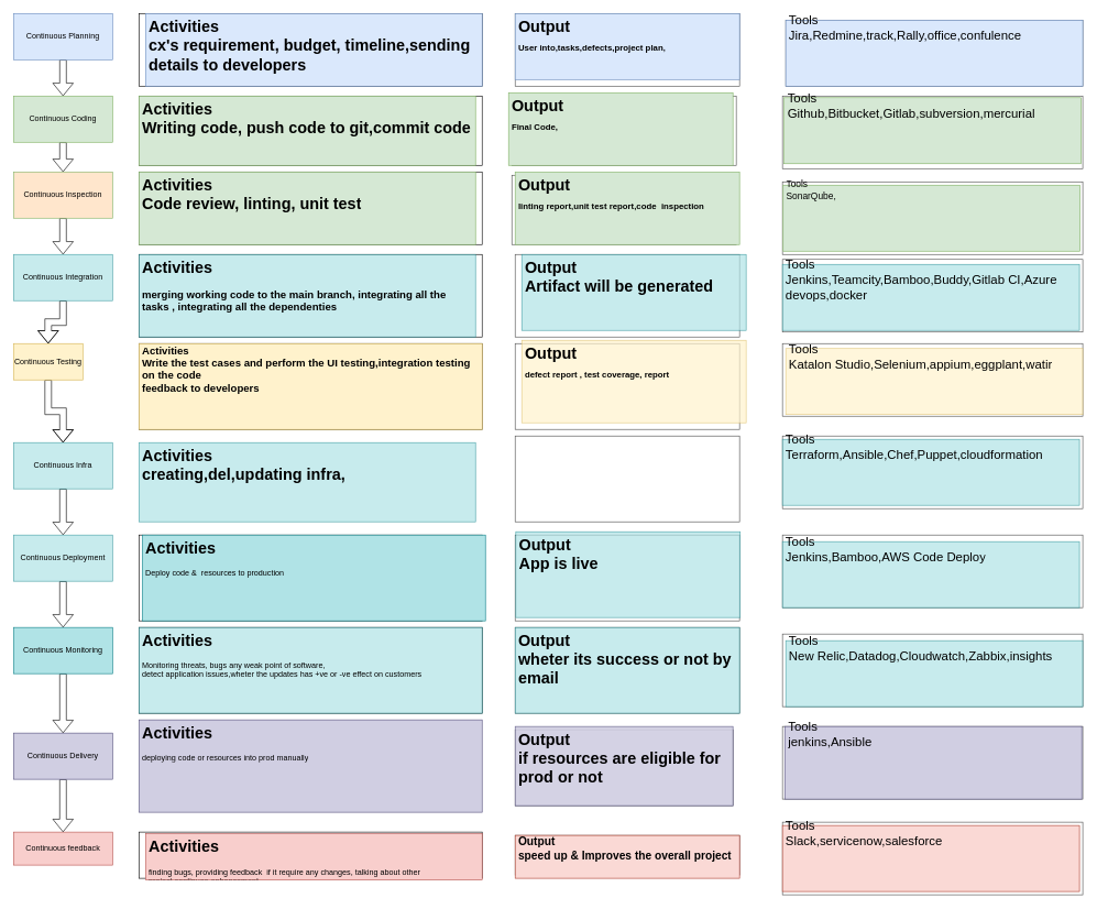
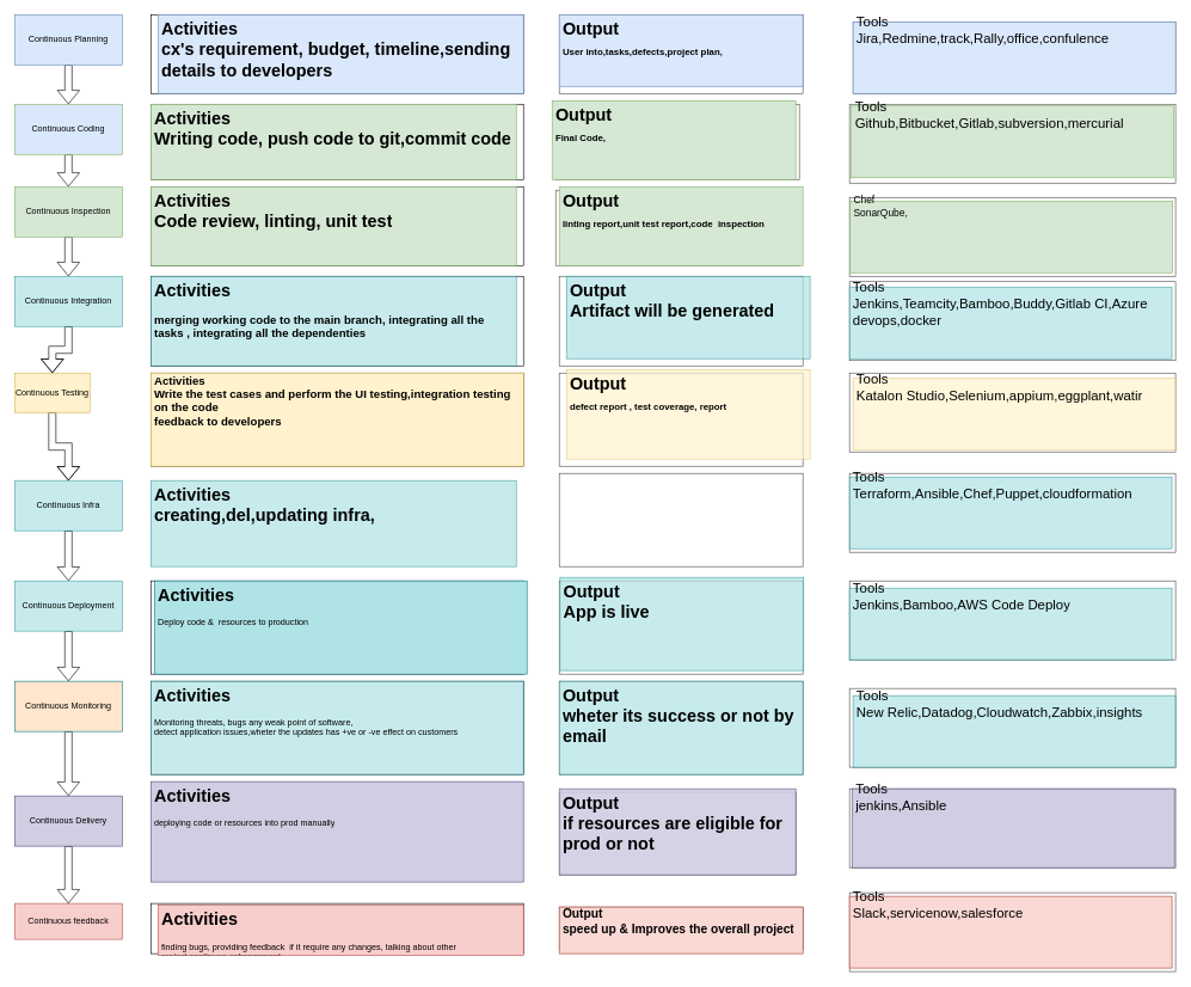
  <mxCell id="0" />
  <mxCell id="1" parent="0" />
  <mxCell id="2" style="edgeStyle=orthogonalEdgeStyle;shape=flexArrow;rounded=0;orthogonalLoop=1;jettySize=auto;html=1;exitX=0.5;exitY=1;exitDx=0;exitDy=0;entryX=0.5;entryY=0;entryDx=0;entryDy=0;" parent="1" source="3" target="5" edge="1"><mxGeometry relative="1" as="geometry" /></mxCell>
  <mxCell id="3" value="Continuous Planning" style="rounded=0;whiteSpace=wrap;html=1;fillColor=#dae8fc;strokeColor=#6c8ebf;" parent="1" vertex="1"><mxGeometry x="20" y="20" width="150" height="70" as="geometry" /></mxCell>
  <mxCell id="4" style="edgeStyle=orthogonalEdgeStyle;shape=flexArrow;rounded=0;orthogonalLoop=1;jettySize=auto;html=1;exitX=0.5;exitY=1;exitDx=0;exitDy=0;entryX=0.5;entryY=0;entryDx=0;entryDy=0;" parent="1" source="5" target="7" edge="1"><mxGeometry relative="1" as="geometry" /></mxCell>
- <mxCell id="5" value="Continuous&amp;nbsp;Coding" style="rounded=0;whiteSpace=wrap;html=1;fillColor=#d5e8d4;strokeColor=#82b366;" parent="1" vertex="1"><mxGeometry x="20" y="145" width="150" height="70" as="geometry" /></mxCell>
+ <mxCell id="5" value="Continuous&amp;nbsp;Coding" style="rounded=0;whiteSpace=wrap;html=1;fillColor=#dae8fc;strokeColor=#82b366;" parent="1" vertex="1"><mxGeometry x="20" y="145" width="150" height="70" as="geometry" /></mxCell>
  <mxCell id="6" style="edgeStyle=orthogonalEdgeStyle;shape=flexArrow;rounded=0;orthogonalLoop=1;jettySize=auto;html=1;exitX=0.5;exitY=1;exitDx=0;exitDy=0;entryX=0.5;entryY=0;entryDx=0;entryDy=0;" parent="1" source="7" target="20" edge="1"><mxGeometry relative="1" as="geometry" /></mxCell>
- <mxCell id="7" value="Continuous&amp;nbsp;Inspection" style="rounded=0;whiteSpace=wrap;html=1;fillColor=#ffe6cc;strokeColor=#82b366;" parent="1" vertex="1"><mxGeometry x="20" y="260" width="150" height="70" as="geometry" /></mxCell>
+ <mxCell id="7" value="Continuous&amp;nbsp;Inspection" style="rounded=0;whiteSpace=wrap;html=1;fillColor=#d5e8d4;strokeColor=#82b366;" parent="1" vertex="1"><mxGeometry x="20" y="260" width="150" height="70" as="geometry" /></mxCell>
  <mxCell id="8" value="Continuous&amp;nbsp;feedback" style="rounded=0;whiteSpace=wrap;html=1;fillColor=#f8cecc;strokeColor=#b85450;" parent="1" vertex="1"><mxGeometry x="20" y="1260" width="150" height="50" as="geometry" /></mxCell>
  <mxCell id="9" style="edgeStyle=orthogonalEdgeStyle;shape=flexArrow;rounded=0;orthogonalLoop=1;jettySize=auto;html=1;exitX=0.5;exitY=1;exitDx=0;exitDy=0;entryX=0.5;entryY=0;entryDx=0;entryDy=0;" parent="1" source="10" target="8" edge="1"><mxGeometry relative="1" as="geometry" /></mxCell>
  <mxCell id="10" value="Continuous&amp;nbsp;Delivery" style="rounded=0;whiteSpace=wrap;html=1;fillColor=#d0cee2;strokeColor=#56517e;" parent="1" vertex="1"><mxGeometry x="20" y="1110" width="150" height="70" as="geometry" /></mxCell>
  <mxCell id="11" style="edgeStyle=orthogonalEdgeStyle;shape=flexArrow;rounded=0;orthogonalLoop=1;jettySize=auto;html=1;exitX=0.5;exitY=1;exitDx=0;exitDy=0;entryX=0.5;entryY=0;entryDx=0;entryDy=0;" parent="1" source="12" target="10" edge="1"><mxGeometry relative="1" as="geometry" /></mxCell>
- <mxCell id="12" value="Continuous&amp;nbsp;Monitoring" style="rounded=0;whiteSpace=wrap;html=1;fillColor=#b0e3e6;strokeColor=#0e8088;" parent="1" vertex="1"><mxGeometry x="20" y="950" width="150" height="70" as="geometry" /></mxCell>
+ <mxCell id="12" value="Continuous&amp;nbsp;Monitoring" style="rounded=0;whiteSpace=wrap;html=1;fillColor=#ffe6cc;strokeColor=#0e8088;" parent="1" vertex="1"><mxGeometry x="20" y="950" width="150" height="70" as="geometry" /></mxCell>
  <mxCell id="13" style="edgeStyle=orthogonalEdgeStyle;shape=flexArrow;rounded=0;orthogonalLoop=1;jettySize=auto;html=1;exitX=0.5;exitY=1;exitDx=0;exitDy=0;entryX=0.5;entryY=0;entryDx=0;entryDy=0;" parent="1" source="14" target="12" edge="1"><mxGeometry relative="1" as="geometry" /></mxCell>
  <mxCell id="14" value="Continuous&amp;nbsp;Deployment" style="rounded=0;whiteSpace=wrap;html=1;fillColor=#b0e3e6;strokeColor=#0e8088;opacity=70;" parent="1" vertex="1"><mxGeometry x="20" y="810" width="150" height="70" as="geometry" /></mxCell>
  <mxCell id="15" style="edgeStyle=orthogonalEdgeStyle;shape=flexArrow;rounded=0;orthogonalLoop=1;jettySize=auto;html=1;exitX=0.5;exitY=1;exitDx=0;exitDy=0;entryX=0.5;entryY=0;entryDx=0;entryDy=0;" parent="1" source="16" target="14" edge="1"><mxGeometry relative="1" as="geometry" /></mxCell>
  <mxCell id="16" value="Continuous&amp;nbsp;Infra" style="rounded=0;whiteSpace=wrap;html=1;fillColor=#b0e3e6;strokeColor=#0e8088;opacity=70;" parent="1" vertex="1"><mxGeometry x="20" y="670" width="150" height="70" as="geometry" /></mxCell>
  <mxCell id="17" style="edgeStyle=orthogonalEdgeStyle;shape=flexArrow;rounded=0;orthogonalLoop=1;jettySize=auto;html=1;exitX=0.5;exitY=1;exitDx=0;exitDy=0;entryX=0.5;entryY=0;entryDx=0;entryDy=0;" parent="1" source="18" target="16" edge="1"><mxGeometry relative="1" as="geometry" /></mxCell>
  <mxCell id="18" value="Continuous&amp;nbsp;Testing" style="rounded=0;whiteSpace=wrap;html=1;fillColor=#fff2cc;strokeColor=#d6b656;" parent="1" vertex="1"><mxGeometry x="20" y="520" width="105" height="55" as="geometry" /></mxCell>
  <mxCell id="19" style="edgeStyle=orthogonalEdgeStyle;shape=flexArrow;rounded=0;orthogonalLoop=1;jettySize=auto;html=1;exitX=0.5;exitY=1;exitDx=0;exitDy=0;entryX=0.5;entryY=0;entryDx=0;entryDy=0;" parent="1" source="20" target="18" edge="1"><mxGeometry relative="1" as="geometry" /></mxCell>
  <mxCell id="20" value="Continuous&amp;nbsp;Integration" style="rounded=0;whiteSpace=wrap;html=1;fillColor=#b0e3e6;strokeColor=#0e8088;opacity=70;" parent="1" vertex="1"><mxGeometry x="20" y="385" width="150" height="70" as="geometry" /></mxCell>
  <mxCell id="21" value="" style="rounded=0;whiteSpace=wrap;html=1;" parent="1" vertex="1"><mxGeometry x="210" y="20" width="520" height="110" as="geometry" /></mxCell>
  <mxCell id="22" value="" style="rounded=0;whiteSpace=wrap;html=1;" parent="1" vertex="1"><mxGeometry x="210" y="145" width="520" height="105" as="geometry" /></mxCell>
  <mxCell id="23" value="" style="rounded=0;whiteSpace=wrap;html=1;" parent="1" vertex="1"><mxGeometry x="210" y="1260" width="520" height="70" as="geometry" /></mxCell>
  <mxCell id="24" value="" style="rounded=0;whiteSpace=wrap;html=1;" parent="1" vertex="1"><mxGeometry x="210" y="950" width="520" height="130" as="geometry" /></mxCell>
  <mxCell id="25" value="" style="rounded=0;whiteSpace=wrap;html=1;" parent="1" vertex="1"><mxGeometry x="210" y="810" width="520" height="130" as="geometry" /></mxCell>
  <mxCell id="26" value="" style="rounded=0;whiteSpace=wrap;html=1;" parent="1" vertex="1"><mxGeometry x="210" y="520" width="520" height="130" as="geometry" /></mxCell>
  <mxCell id="27" value="" style="rounded=0;whiteSpace=wrap;html=1;" parent="1" vertex="1"><mxGeometry x="210" y="385" width="520" height="125" as="geometry" /></mxCell>
  <mxCell id="28" value="" style="rounded=0;whiteSpace=wrap;html=1;" parent="1" vertex="1"><mxGeometry x="210" y="260" width="520" height="110" as="geometry" /></mxCell>
  <mxCell id="29" value="&lt;h1&gt;Activities&lt;br&gt;cx's requirement, budget, timeline,sending details to developers&lt;/h1&gt;" style="text;html=1;strokeColor=#6c8ebf;fillColor=#dae8fc;spacing=5;spacingTop=-20;whiteSpace=wrap;overflow=hidden;rounded=0;" parent="1" vertex="1"><mxGeometry x="220" y="20" width="510" height="110" as="geometry" /></mxCell>
  <mxCell id="30" value="&lt;h1&gt;Activities&amp;nbsp;&lt;br&gt;Writing code, push code to git,commit code&lt;/h1&gt;" style="text;html=1;strokeColor=#82b366;fillColor=#d5e8d4;spacing=5;spacingTop=-20;whiteSpace=wrap;overflow=hidden;rounded=0;" parent="1" vertex="1"><mxGeometry x="210" y="145" width="510" height="105" as="geometry" /></mxCell>
  <mxCell id="31" value="&lt;h1&gt;Activities&lt;br&gt;Code review, linting, unit test&lt;/h1&gt;" style="text;html=1;strokeColor=#82b366;fillColor=#d5e8d4;spacing=5;spacingTop=-20;whiteSpace=wrap;overflow=hidden;rounded=0;" parent="1" vertex="1"><mxGeometry x="210" y="260" width="510" height="110" as="geometry" /></mxCell>
  <mxCell id="32" value="&lt;h1&gt;Activities&lt;/h1&gt;&lt;h1 style=&quot;font-size: 16px;&quot;&gt;merging working code to the main branch, integrating all the tasks , integrating all the dependenties&lt;/h1&gt;" style="text;html=1;strokeColor=#0e8088;fillColor=#b0e3e6;spacing=5;spacingTop=-20;whiteSpace=wrap;overflow=hidden;rounded=0;opacity=70;" parent="1" vertex="1"><mxGeometry x="210" y="385" width="510" height="125" as="geometry" /></mxCell>
  <mxCell id="33" value="&lt;h1 style=&quot;font-size: 16px;&quot;&gt;Activities&lt;br&gt;Write the test cases and perform the UI testing,integration testing on the code&lt;br style=&quot;&quot;&gt;feedback to developers&lt;/h1&gt;" style="text;html=1;strokeColor=#d6b656;fillColor=#fff2cc;spacing=5;spacingTop=-20;whiteSpace=wrap;overflow=hidden;rounded=0;" parent="1" vertex="1"><mxGeometry x="210" y="520" width="520" height="130" as="geometry" /></mxCell>
  <mxCell id="34" value="&lt;h1&gt;Activities&lt;/h1&gt;&lt;div&gt;Monitoring threats, bugs any weak point of software,&lt;/div&gt;detect application issues,wheter the updates has +ve or -ve effect on customers" style="text;html=1;strokeColor=#0e8088;fillColor=#b0e3e6;spacing=5;spacingTop=-20;whiteSpace=wrap;overflow=hidden;rounded=0;opacity=70;" parent="1" vertex="1"><mxGeometry x="210" y="950" width="520" height="130" as="geometry" /></mxCell>
  <mxCell id="35" value="&lt;h1&gt;Activities&lt;br&gt;creating,del,updating infra,&amp;nbsp;&lt;/h1&gt;" style="text;html=1;strokeColor=#0e8088;fillColor=#b0e3e6;spacing=5;spacingTop=-20;whiteSpace=wrap;overflow=hidden;rounded=0;opacity=70;" parent="1" vertex="1"><mxGeometry x="210" y="670" width="510" height="120" as="geometry" /></mxCell>
  <mxCell id="36" value="&lt;h1&gt;Activities&lt;/h1&gt;&lt;div&gt;Deploy code &amp;amp;&amp;nbsp; resources to production&lt;br&gt;&lt;br&gt;&lt;/div&gt;" style="text;html=1;strokeColor=#0e8088;fillColor=#b0e3e6;spacing=5;spacingTop=-20;whiteSpace=wrap;overflow=hidden;rounded=0;" parent="1" vertex="1"><mxGeometry x="215" y="810" width="520" height="130" as="geometry" /></mxCell>
  <mxCell id="37" value="&lt;h1&gt;Activities&lt;/h1&gt;&lt;div&gt;deploying code or resources into prod manually&lt;/div&gt;" style="text;html=1;strokeColor=#56517e;fillColor=#d0cee2;spacing=5;spacingTop=-20;whiteSpace=wrap;overflow=hidden;rounded=0;" parent="1" vertex="1"><mxGeometry x="210" y="1090" width="520" height="140" as="geometry" /></mxCell>
  <mxCell id="38" value="&lt;h1&gt;Activities&lt;/h1&gt;&lt;div&gt;finding bugs, providing feedback&amp;nbsp; if it require any changes, talking about other project,continues enhancement&lt;/div&gt;" style="text;html=1;strokeColor=#b85450;fillColor=#f8cecc;spacing=5;spacingTop=-20;whiteSpace=wrap;overflow=hidden;rounded=0;" parent="1" vertex="1"><mxGeometry x="220" y="1262.5" width="510" height="70" as="geometry" /></mxCell>
  <mxCell id="39" value="" style="rounded=0;whiteSpace=wrap;html=1;opacity=70;" parent="1" vertex="1"><mxGeometry x="780" y="20" width="340" height="110" as="geometry" /></mxCell>
  <mxCell id="40" value="&lt;h1&gt;Output&lt;br&gt;&lt;font style=&quot;font-size: 13px;&quot;&gt;User into,tasks,defects,project plan,&lt;/font&gt;&lt;/h1&gt;" style="text;html=1;strokeColor=#6c8ebf;fillColor=#dae8fc;spacing=5;spacingTop=-20;whiteSpace=wrap;overflow=hidden;rounded=0;" parent="1" vertex="1"><mxGeometry x="780" y="20" width="340" height="100" as="geometry" /></mxCell>
  <mxCell id="41" value="" style="rounded=0;whiteSpace=wrap;html=1;fontSize=13;opacity=70;" parent="1" vertex="1"><mxGeometry x="775" y="145" width="340" height="105" as="geometry" /></mxCell>
  <mxCell id="42" value="" style="rounded=0;whiteSpace=wrap;html=1;fontSize=13;opacity=70;" parent="1" vertex="1"><mxGeometry x="775" y="265" width="340" height="105" as="geometry" /></mxCell>
  <mxCell id="43" value="" style="rounded=0;whiteSpace=wrap;html=1;fontSize=13;opacity=70;" parent="1" vertex="1"><mxGeometry x="780" y="660" width="340" height="130" as="geometry" /></mxCell>
  <mxCell id="44" value="" style="rounded=0;whiteSpace=wrap;html=1;fontSize=13;opacity=70;" parent="1" vertex="1"><mxGeometry x="780" y="810" width="340" height="130" as="geometry" /></mxCell>
  <mxCell id="45" value="" style="rounded=0;whiteSpace=wrap;html=1;fontSize=13;opacity=70;" parent="1" vertex="1"><mxGeometry x="780" y="1265" width="340" height="60" as="geometry" /></mxCell>
  <mxCell id="46" value="" style="rounded=0;whiteSpace=wrap;html=1;fontSize=13;opacity=70;" parent="1" vertex="1"><mxGeometry x="780" y="950" width="340" height="130" as="geometry" /></mxCell>
  <mxCell id="47" value="" style="rounded=0;whiteSpace=wrap;html=1;fontSize=13;opacity=70;" parent="1" vertex="1"><mxGeometry x="780" y="1105" width="330" height="115" as="geometry" /></mxCell>
  <mxCell id="48" value="" style="rounded=0;whiteSpace=wrap;html=1;fontSize=13;opacity=70;" parent="1" vertex="1"><mxGeometry x="780" y="520" width="340" height="130" as="geometry" /></mxCell>
  <mxCell id="49" value="" style="rounded=0;whiteSpace=wrap;html=1;fontSize=13;opacity=70;" parent="1" vertex="1"><mxGeometry x="780" y="385" width="340" height="125" as="geometry" /></mxCell>
  <mxCell id="50" value="&lt;h1&gt;Output&lt;br&gt;&lt;span style=&quot;font-size: 13px;&quot;&gt;Final Code,&lt;/span&gt;&lt;/h1&gt;" style="text;html=1;strokeColor=#82b366;fillColor=#d5e8d4;spacing=5;spacingTop=-20;whiteSpace=wrap;overflow=hidden;rounded=0;" parent="1" vertex="1"><mxGeometry x="770" y="140" width="340" height="110" as="geometry" /></mxCell>
  <mxCell id="51" value="&lt;h1&gt;Output&lt;br&gt;Artifact will be generated&lt;/h1&gt;" style="text;html=1;strokeColor=#0e8088;fillColor=#b0e3e6;spacing=5;spacingTop=-20;whiteSpace=wrap;overflow=hidden;rounded=0;opacity=70;" parent="1" vertex="1"><mxGeometry x="790" y="385" width="340" height="115" as="geometry" /></mxCell>
  <mxCell id="52" value="&lt;h1&gt;Output&lt;br&gt;&lt;span style=&quot;font-size: 13px;&quot;&gt;defect report , test coverage, report&lt;/span&gt;&lt;/h1&gt;" style="text;html=1;strokeColor=#d6b656;fillColor=#fff2cc;spacing=5;spacingTop=-20;whiteSpace=wrap;overflow=hidden;rounded=0;opacity=70;" parent="1" vertex="1"><mxGeometry x="790" y="515" width="340" height="125" as="geometry" /></mxCell>
  <mxCell id="53" value="&lt;h1&gt;Output&lt;br&gt;App is live&lt;/h1&gt;" style="text;html=1;strokeColor=#0e8088;fillColor=#b0e3e6;spacing=5;spacingTop=-20;whiteSpace=wrap;overflow=hidden;rounded=0;opacity=70;" parent="1" vertex="1"><mxGeometry x="781" y="805" width="340" height="130" as="geometry" /></mxCell>
  <mxCell id="54" value="&lt;h1&gt;Output&lt;br&gt;wheter its success or not by email&amp;nbsp;&lt;/h1&gt;" style="text;html=1;strokeColor=#0e8088;fillColor=#b0e3e6;spacing=5;spacingTop=-20;whiteSpace=wrap;overflow=hidden;rounded=0;opacity=70;" parent="1" vertex="1"><mxGeometry x="780" y="950" width="340" height="130" as="geometry" /></mxCell>
  <mxCell id="55" value="&lt;h1 style=&quot;font-size: 17px;&quot;&gt;Output&lt;br&gt;speed up &amp;amp; Improves the overall project&lt;/h1&gt;" style="text;html=1;strokeColor=#ae4132;fillColor=#fad9d5;spacing=5;spacingTop=-20;whiteSpace=wrap;overflow=hidden;rounded=0;" parent="1" vertex="1"><mxGeometry x="780" y="1265" width="340" height="65" as="geometry" /></mxCell>
  <mxCell id="56" value="&lt;h1&gt;Output&lt;br&gt;if resources are eligible for prod or not&lt;/h1&gt;" style="text;html=1;strokeColor=#56517e;fillColor=#d0cee2;spacing=5;spacingTop=-20;whiteSpace=wrap;overflow=hidden;rounded=0;opacity=90;" parent="1" vertex="1"><mxGeometry x="780" y="1100" width="330" height="120" as="geometry" /></mxCell>
  <mxCell id="57" value="&lt;h1&gt;Output&lt;br&gt;&lt;span style=&quot;font-size: 13px;&quot;&gt;linting report,unit test report,code&amp;nbsp; inspection&lt;/span&gt;&lt;/h1&gt;" style="text;html=1;strokeColor=#82b366;fillColor=#d5e8d4;spacing=5;spacingTop=-20;whiteSpace=wrap;overflow=hidden;rounded=0;" parent="1" vertex="1"><mxGeometry x="780" y="260" width="340" height="110" as="geometry" /></mxCell>
  <mxCell id="58" value="" style="rounded=0;whiteSpace=wrap;html=1;fontSize=15;opacity=70;" parent="1" vertex="1"><mxGeometry x="1190" y="30" width="450" height="100" as="geometry" /></mxCell>
  <mxCell id="59" value="" style="rounded=0;whiteSpace=wrap;html=1;fontSize=15;opacity=70;" parent="1" vertex="1"><mxGeometry x="1185" y="392.5" width="455" height="110" as="geometry" /></mxCell>
  <mxCell id="60" value="" style="rounded=0;whiteSpace=wrap;html=1;fontSize=15;opacity=70;" parent="1" vertex="1"><mxGeometry x="1185" y="520" width="455" height="110" as="geometry" /></mxCell>
  <mxCell id="61" value="" style="rounded=0;whiteSpace=wrap;html=1;fontSize=15;opacity=70;" parent="1" vertex="1"><mxGeometry x="1185" y="660" width="455" height="110" as="geometry" /></mxCell>
  <mxCell id="62" value="" style="rounded=0;whiteSpace=wrap;html=1;fontSize=15;opacity=70;" parent="1" vertex="1"><mxGeometry x="1185" y="275" width="455" height="110" as="geometry" /></mxCell>
  <mxCell id="63" value="" style="rounded=0;whiteSpace=wrap;html=1;fontSize=15;opacity=70;" parent="1" vertex="1"><mxGeometry x="1185" y="145" width="455" height="110" as="geometry" /></mxCell>
  <mxCell id="64" value="" style="rounded=0;whiteSpace=wrap;html=1;fontSize=15;opacity=70;" parent="1" vertex="1"><mxGeometry x="1185" y="810" width="455" height="110" as="geometry" /></mxCell>
  <mxCell id="65" value="" style="rounded=0;whiteSpace=wrap;html=1;fontSize=15;opacity=70;" parent="1" vertex="1"><mxGeometry x="1185" y="960" width="455" height="110" as="geometry" /></mxCell>
  <mxCell id="66" value="" style="rounded=0;whiteSpace=wrap;html=1;fontSize=15;opacity=70;" parent="1" vertex="1"><mxGeometry x="1185" y="1100" width="455" height="110" as="geometry" /></mxCell>
  <mxCell id="67" value="" style="rounded=0;whiteSpace=wrap;html=1;fontSize=15;opacity=70;" parent="1" vertex="1"><mxGeometry x="1185" y="1245" width="455" height="110" as="geometry" /></mxCell>
  <mxCell id="68" value="&lt;span style=&quot;font-size: 19px;&quot;&gt;Tools&lt;br&gt;Jira,Redmine,track,Rally,office,confulence&lt;br&gt;&lt;/span&gt;" style="text;html=1;strokeColor=#6c8ebf;fillColor=#dae8fc;spacing=5;spacingTop=-20;whiteSpace=wrap;overflow=hidden;rounded=0;fontSize=15;" parent="1" vertex="1"><mxGeometry x="1190" y="30" width="450" height="100" as="geometry" /></mxCell>
  <mxCell id="69" value="&lt;span style=&quot;font-size: 19px;&quot;&gt;Tools&lt;br&gt;Github,Bitbucket,Gitlab,subversion,mercurial&lt;br&gt;&lt;/span&gt;" style="text;html=1;strokeColor=#82b366;fillColor=#d5e8d4;spacing=5;spacingTop=-20;whiteSpace=wrap;overflow=hidden;rounded=0;fontSize=15;" parent="1" vertex="1"><mxGeometry x="1187.5" y="147.5" width="450" height="100" as="geometry" /></mxCell>
- <mxCell id="70" value="&lt;span style=&quot;font-size: 14px;&quot;&gt;Tools&lt;br&gt;SonarQube,&amp;nbsp;&lt;br&gt;&lt;/span&gt;" style="text;html=1;strokeColor=#82b366;fillColor=#d5e8d4;spacing=5;spacingTop=-20;whiteSpace=wrap;overflow=hidden;rounded=0;fontSize=15;" parent="1" vertex="1"><mxGeometry x="1186" y="280" width="450" height="100" as="geometry" /></mxCell>
+ <mxCell id="70" value="&lt;span style=&quot;font-size: 14px;&quot;&gt;Chef&lt;br&gt;SonarQube,&amp;nbsp;&lt;br&gt;&lt;/span&gt;" style="text;html=1;strokeColor=#82b366;fillColor=#d5e8d4;spacing=5;spacingTop=-20;whiteSpace=wrap;overflow=hidden;rounded=0;fontSize=15;" parent="1" vertex="1"><mxGeometry x="1186" y="280" width="450" height="100" as="geometry" /></mxCell>
  <mxCell id="71" value="&lt;span style=&quot;font-size: 19px;&quot;&gt;Tools&lt;br&gt;Katalon Studio,Selenium,appium,eggplant,watir&lt;br&gt;&lt;/span&gt;" style="text;html=1;strokeColor=#d6b656;fillColor=#fff2cc;spacing=5;spacingTop=-20;whiteSpace=wrap;overflow=hidden;rounded=0;fontSize=15;opacity=70;" parent="1" vertex="1"><mxGeometry x="1190" y="527.5" width="450" height="100" as="geometry" /></mxCell>
  <mxCell id="72" value="&lt;span style=&quot;font-size: 19px;&quot;&gt;Tools&lt;br&gt;Jenkins,Teamcity,Bamboo,Buddy,Gitlab CI,Azure devops,docker&lt;br&gt;&lt;/span&gt;" style="text;html=1;strokeColor=#0e8088;fillColor=#b0e3e6;spacing=5;spacingTop=-20;whiteSpace=wrap;overflow=hidden;rounded=0;fontSize=15;opacity=70;" parent="1" vertex="1"><mxGeometry x="1185" y="400" width="450" height="100" as="geometry" /></mxCell>
  <mxCell id="73" value="&lt;span style=&quot;font-size: 19px;&quot;&gt;Tools&lt;/span&gt;&lt;br style=&quot;font-size: 19px;&quot;&gt;&lt;span style=&quot;font-size: 19px;&quot;&gt;jenkins,Ansible&lt;br&gt;&lt;/span&gt;" style="text;html=1;strokeColor=#56517e;fillColor=#d0cee2;spacing=5;spacingTop=-20;whiteSpace=wrap;overflow=hidden;rounded=0;fontSize=15;" parent="1" vertex="1"><mxGeometry x="1188.5" y="1100" width="450" height="110" as="geometry" /></mxCell>
  <mxCell id="74" value="&lt;span style=&quot;font-size: 19px;&quot;&gt;Tools&lt;br&gt;New Relic,Datadog,Cloudwatch,Zabbix,insights&lt;br&gt;&lt;/span&gt;" style="text;html=1;strokeColor=#0e8088;fillColor=#b0e3e6;spacing=5;spacingTop=-20;whiteSpace=wrap;overflow=hidden;rounded=0;fontSize=15;opacity=70;" parent="1" vertex="1"><mxGeometry x="1190" y="970" width="450" height="100" as="geometry" /></mxCell>
  <mxCell id="75" value="&lt;span style=&quot;font-size: 19px;&quot;&gt;Tools&lt;br&gt;Jenkins,Bamboo,AWS Code Deploy&lt;br&gt;&lt;/span&gt;" style="text;html=1;strokeColor=#0e8088;fillColor=#b0e3e6;spacing=5;spacingTop=-20;whiteSpace=wrap;overflow=hidden;rounded=0;fontSize=15;opacity=70;" parent="1" vertex="1"><mxGeometry x="1185" y="820" width="450" height="100" as="geometry" /></mxCell>
  <mxCell id="76" value="&lt;span style=&quot;font-size: 19px;&quot;&gt;Tools&lt;br&gt;Terraform,Ansible,Chef,Puppet,cloudformation&lt;br&gt;&lt;/span&gt;" style="text;html=1;strokeColor=#0e8088;fillColor=#b0e3e6;spacing=5;spacingTop=-20;whiteSpace=wrap;overflow=hidden;rounded=0;fontSize=15;opacity=70;" parent="1" vertex="1"><mxGeometry x="1185" y="665" width="450" height="100" as="geometry" /></mxCell>
  <mxCell id="77" value="&lt;span style=&quot;font-size: 19px;&quot;&gt;Tools&lt;/span&gt;&lt;br style=&quot;font-size: 19px;&quot;&gt;&lt;span style=&quot;font-size: 19px;&quot;&gt;Slack,servicenow,salesforce&lt;br&gt;&lt;/span&gt;" style="text;html=1;strokeColor=#ae4132;fillColor=#fad9d5;spacing=5;spacingTop=-20;whiteSpace=wrap;overflow=hidden;rounded=0;fontSize=15;" parent="1" vertex="1"><mxGeometry x="1185" y="1250" width="450" height="100" as="geometry" /></mxCell>
